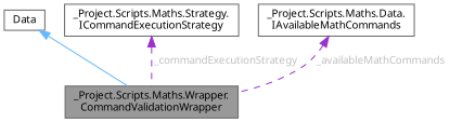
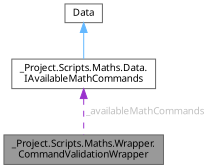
  digraph {
    fontname="Noto Sans"
    rankdir=TB
    node [color=gray40 fillcolor=white fontname="Noto Sans" fontsize=10 shape=box style=filled]
    edge [color=darkorchid3 dir=back fontname="Noto Sans" fontsize=10 labelfontname=Helvetica labelfontsize=10 style=dashed fontcolor=grey]
    n1 [fillcolor=grey60 fontcolor=black height=0.2 label="_Project.Scripts.Maths.Wrapper.\lCommandValidationWrapper" width=0.4]
    n2 [height=0.2 label=Data width=0.4]
-   n3 [height=0.2 label="_Project.Scripts.Maths.Strategy.\lICommandExecutionStrategy" width=0.4]
    n4 [height=0.2 label="_Project.Scripts.Maths.Data.\lIAvailableMathCommands" width=0.4]
-   n2 -> n1 [color=steelblue1 style=solid fontcolor=""]
-   n3 -> n1 [label=" _commandExecutionStrategy"]
+   n2 -> n4 [color=steelblue1 style=solid fontcolor=""]
    n4 -> n1 [label=" _availableMathCommands"]
  }
